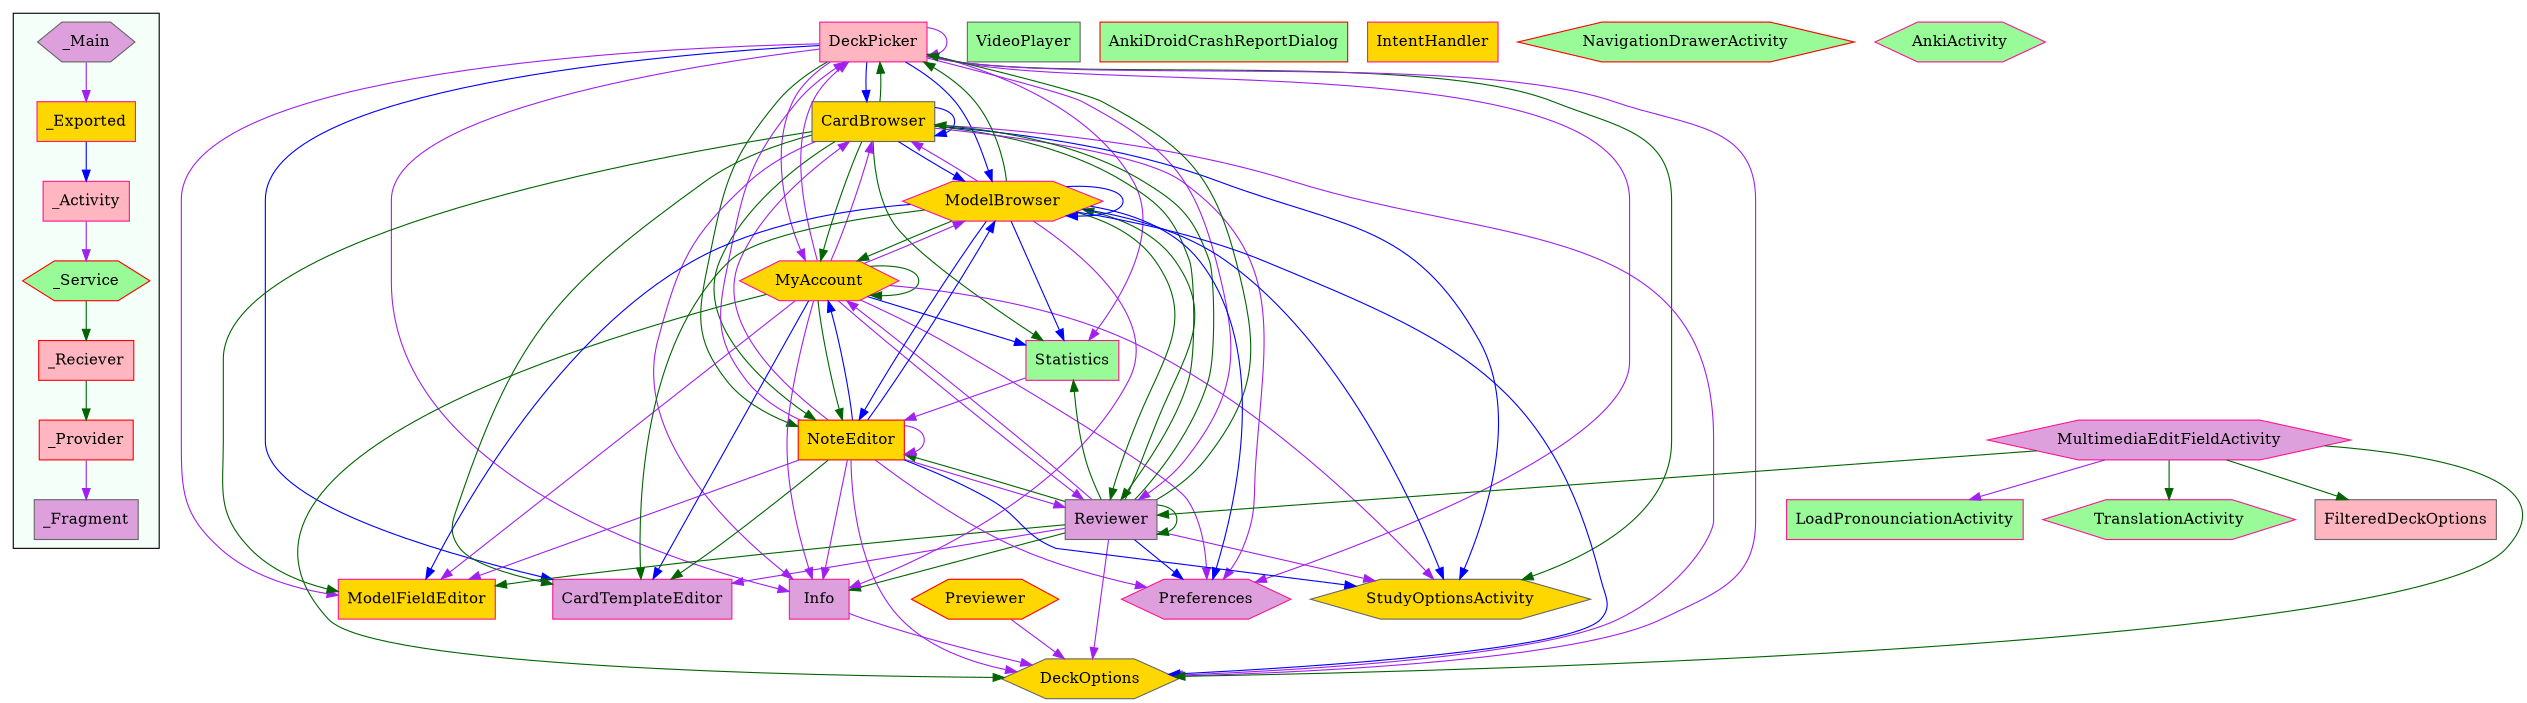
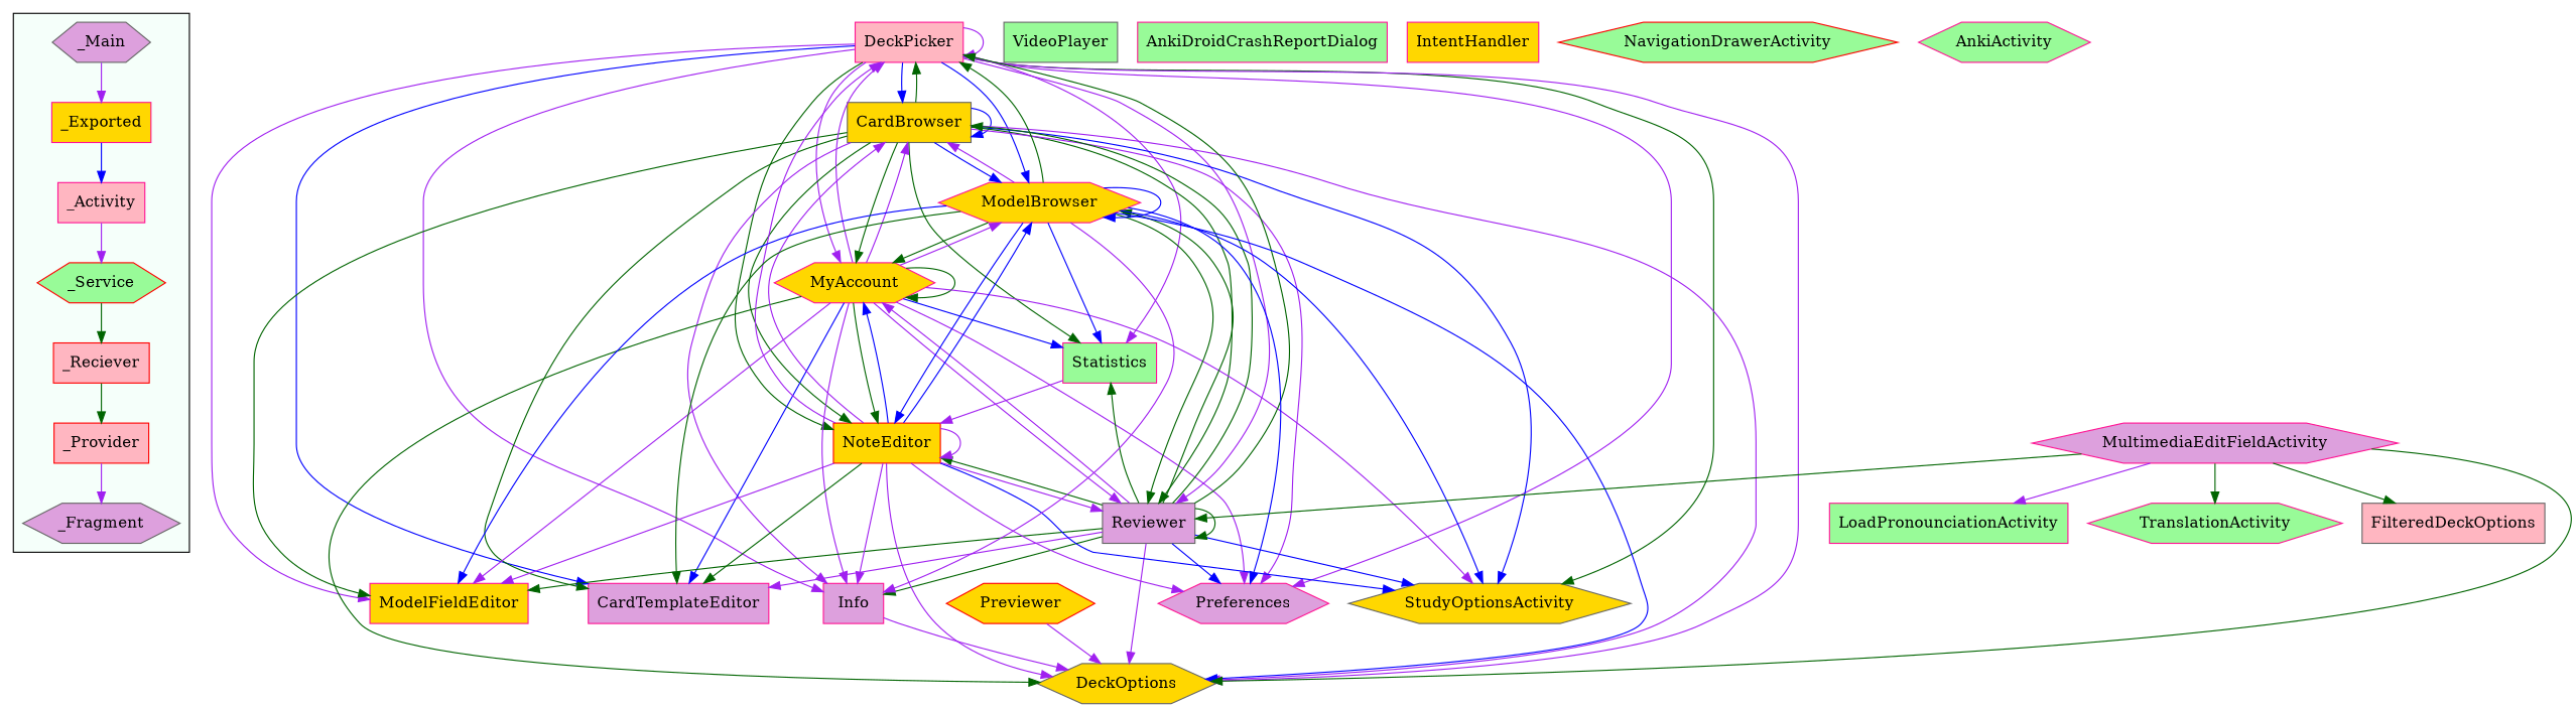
  digraph {
    node [color=deeppink fillcolor=gold shape=box style=filled]
    edge [color=purple]
    _Activity [fillcolor=lightpink]
    _Service [color=red fillcolor=palegreen shape=hexagon]
    _Reciever [color=red fillcolor=lightpink]
    _Provider [color=red fillcolor=lightpink]
-   _Fragment [color=gray40 fillcolor=plum]
+   _Fragment [color=gray40 fillcolor=plum shape=hexagon]
    _Main [color=gray40 fillcolor=plum shape=hexagon]
    _Exported
    DeckPicker [fillcolor=lightpink]
    ModelFieldEditor
    Info [fillcolor=plum]
    CardBrowser [color=gray40]
    MyAccount [shape=hexagon]
    CardTemplateEditor [fillcolor=plum]
    StudyOptionsActivity [color=gray40 shape=hexagon]
    Statistics [fillcolor=palegreen]
    Reviewer [color=gray40 fillcolor=plum]
    NoteEditor [color=red]
    Preferences [fillcolor=plum shape=hexagon]
    DeckOptions [color=gray40 shape=hexagon]
    ModelBrowser [shape=hexagon]
    MultimediaEditFieldActivity [fillcolor=plum shape=hexagon]
    FilteredDeckOptions [color=gray40 fillcolor=lightpink]
    LoadPronounciationActivity [fillcolor=palegreen]
    TranslationActivity [fillcolor=palegreen shape=hexagon]
    VideoPlayer [color=gray40 fillcolor=palegreen]
-   AnkiDroidCrashReportDialog [color=red fillcolor=palegreen]
+   AnkiDroidCrashReportDialog [fillcolor=palegreen]
    IntentHandler
    NavigationDrawerActivity [color=red fillcolor=palegreen shape=hexagon]
    AnkiActivity [fillcolor=palegreen shape=hexagon]
    Previewer [color=red shape=hexagon]
    subgraph cluster_1 {
      bgcolor=mintcream
      _Activity
      _Service
      _Reciever
      _Provider
      _Fragment
      _Main
      _Exported
    }
    _Activity -> _Service
    _Service -> _Reciever [color=darkgreen]
    _Reciever -> _Provider [color=darkgreen]
    _Provider -> _Fragment
    _Main -> _Exported
    _Exported -> _Activity [color=blue]
    DeckPicker -> DeckPicker
    DeckPicker -> ModelFieldEditor
    DeckPicker -> Info
    DeckPicker -> CardBrowser [color=blue]
    DeckPicker -> MyAccount
    DeckPicker -> CardTemplateEditor [color=blue]
    DeckPicker -> StudyOptionsActivity [color=darkgreen]
    DeckPicker -> Statistics
    DeckPicker -> Reviewer
    DeckPicker -> NoteEditor [color=darkgreen]
    DeckPicker -> Preferences
    DeckPicker -> DeckOptions
    DeckPicker -> ModelBrowser [color=blue]
    Info -> DeckOptions
    CardBrowser -> DeckPicker [color=darkgreen]
    CardBrowser -> ModelFieldEditor [color=darkgreen]
    CardBrowser -> Info
    CardBrowser -> CardBrowser [color=blue]
    CardBrowser -> MyAccount [color=darkgreen]
    CardBrowser -> CardTemplateEditor [color=darkgreen]
    CardBrowser -> StudyOptionsActivity [color=blue]
    CardBrowser -> Statistics [color=darkgreen]
    CardBrowser -> Reviewer [color=darkgreen]
    CardBrowser -> NoteEditor [color=darkgreen]
    CardBrowser -> Preferences
    CardBrowser -> DeckOptions
    CardBrowser -> ModelBrowser [color=blue]
    MyAccount -> DeckPicker
    MyAccount -> ModelFieldEditor
    MyAccount -> Info
    MyAccount -> CardBrowser
    MyAccount -> MyAccount [color=darkgreen]
    MyAccount -> CardTemplateEditor [color=blue]
    MyAccount -> StudyOptionsActivity
    MyAccount -> Statistics [color=blue]
    MyAccount -> Reviewer
    MyAccount -> NoteEditor [color=darkgreen]
    MyAccount -> Preferences
    MyAccount -> DeckOptions [color=darkgreen]
    MyAccount -> ModelBrowser
    Statistics -> NoteEditor
    Reviewer -> DeckPicker [color=darkgreen]
    Reviewer -> ModelFieldEditor [color=darkgreen]
    Reviewer -> Info [color=darkgreen]
    Reviewer -> CardBrowser [color=darkgreen]
    Reviewer -> MyAccount
    Reviewer -> CardTemplateEditor
-   Reviewer -> StudyOptionsActivity
+   Reviewer -> StudyOptionsActivity [color=blue]
    Reviewer -> Statistics [color=darkgreen]
    Reviewer -> Reviewer [color=darkgreen]
    Reviewer -> NoteEditor [color=darkgreen]
    Reviewer -> Preferences [color=blue]
    Reviewer -> DeckOptions
    Reviewer -> ModelBrowser [color=darkgreen]
    NoteEditor -> DeckPicker
    NoteEditor -> ModelFieldEditor
    NoteEditor -> Info
    NoteEditor -> CardBrowser
    NoteEditor -> MyAccount [color=blue]
    NoteEditor -> CardTemplateEditor [color=darkgreen]
    NoteEditor -> StudyOptionsActivity [color=blue]
    NoteEditor -> Reviewer
    NoteEditor -> NoteEditor
    NoteEditor -> Preferences
    NoteEditor -> DeckOptions
    NoteEditor -> ModelBrowser [color=blue]
    ModelBrowser -> DeckPicker [color=darkgreen]
    ModelBrowser -> ModelFieldEditor [color=blue]
    ModelBrowser -> Info
    ModelBrowser -> CardBrowser
    ModelBrowser -> MyAccount [color=darkgreen]
    ModelBrowser -> CardTemplateEditor [color=darkgreen]
    ModelBrowser -> StudyOptionsActivity [color=blue]
    ModelBrowser -> Statistics [color=blue]
    ModelBrowser -> Reviewer [color=darkgreen]
    ModelBrowser -> NoteEditor [color=blue]
    ModelBrowser -> Preferences [color=blue]
    ModelBrowser -> DeckOptions [color=blue]
    ModelBrowser -> ModelBrowser [color=blue]
    MultimediaEditFieldActivity -> Reviewer [color=darkgreen]
    MultimediaEditFieldActivity -> DeckOptions [color=darkgreen]
    MultimediaEditFieldActivity -> FilteredDeckOptions [color=darkgreen]
    MultimediaEditFieldActivity -> LoadPronounciationActivity
    MultimediaEditFieldActivity -> TranslationActivity [color=darkgreen]
    Previewer -> DeckOptions
  }
